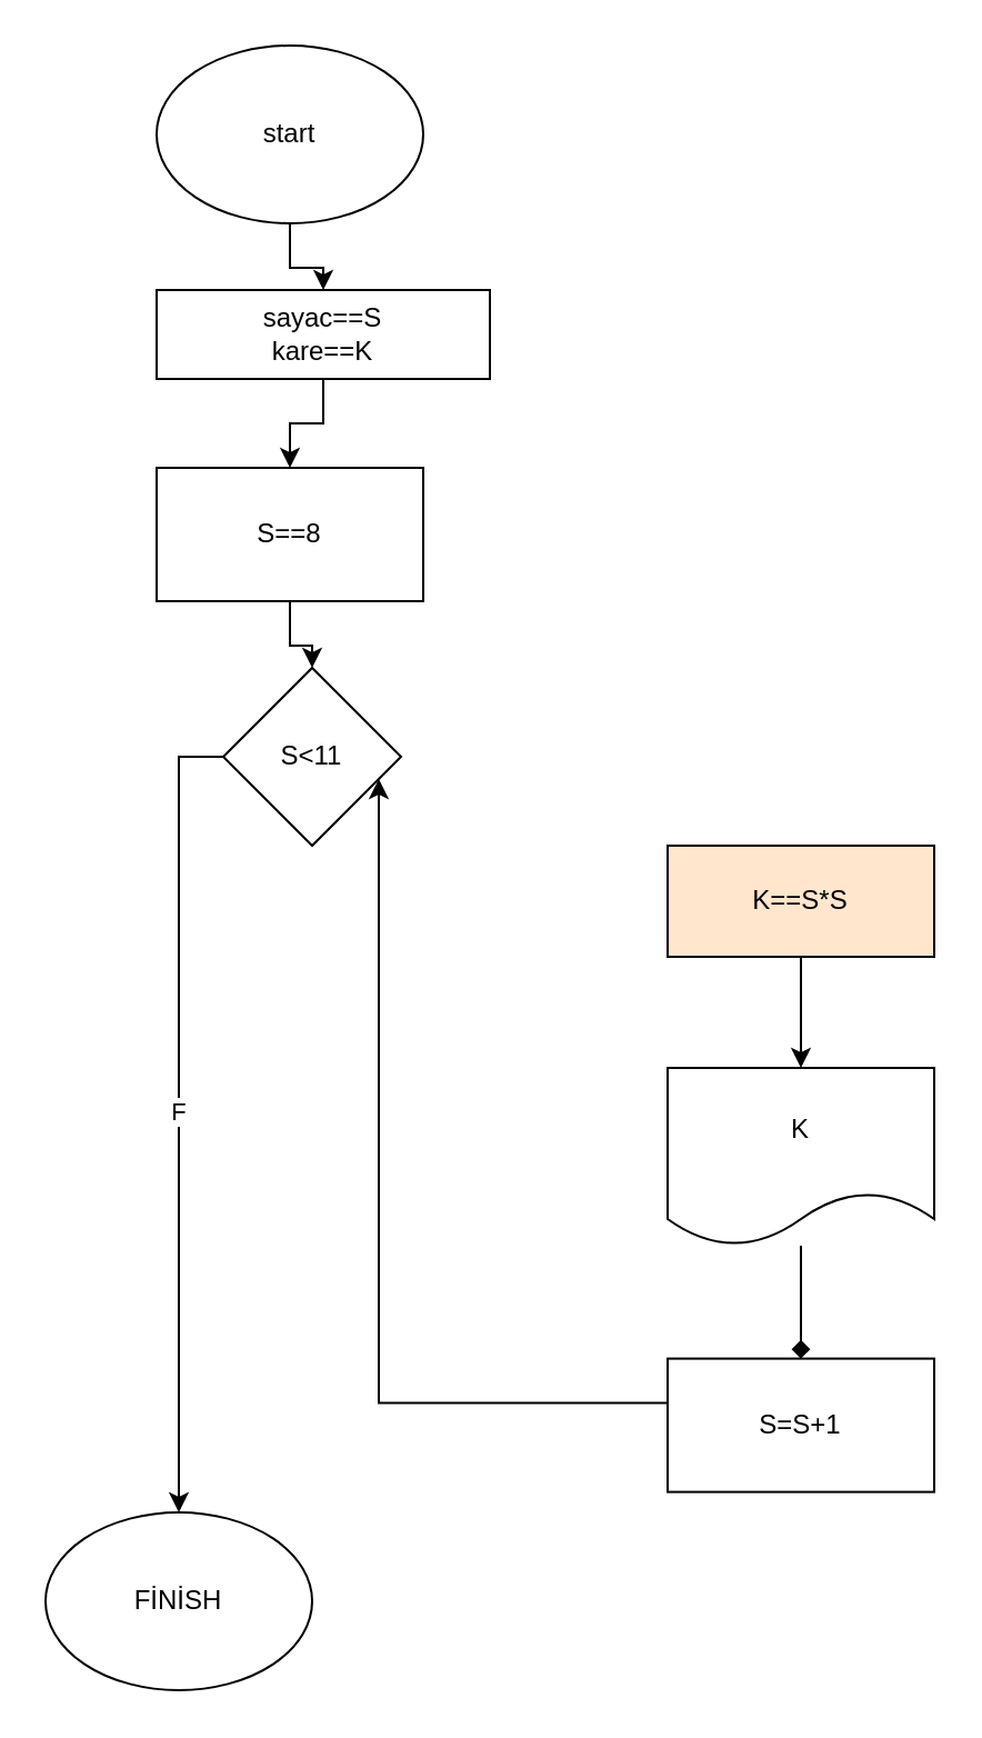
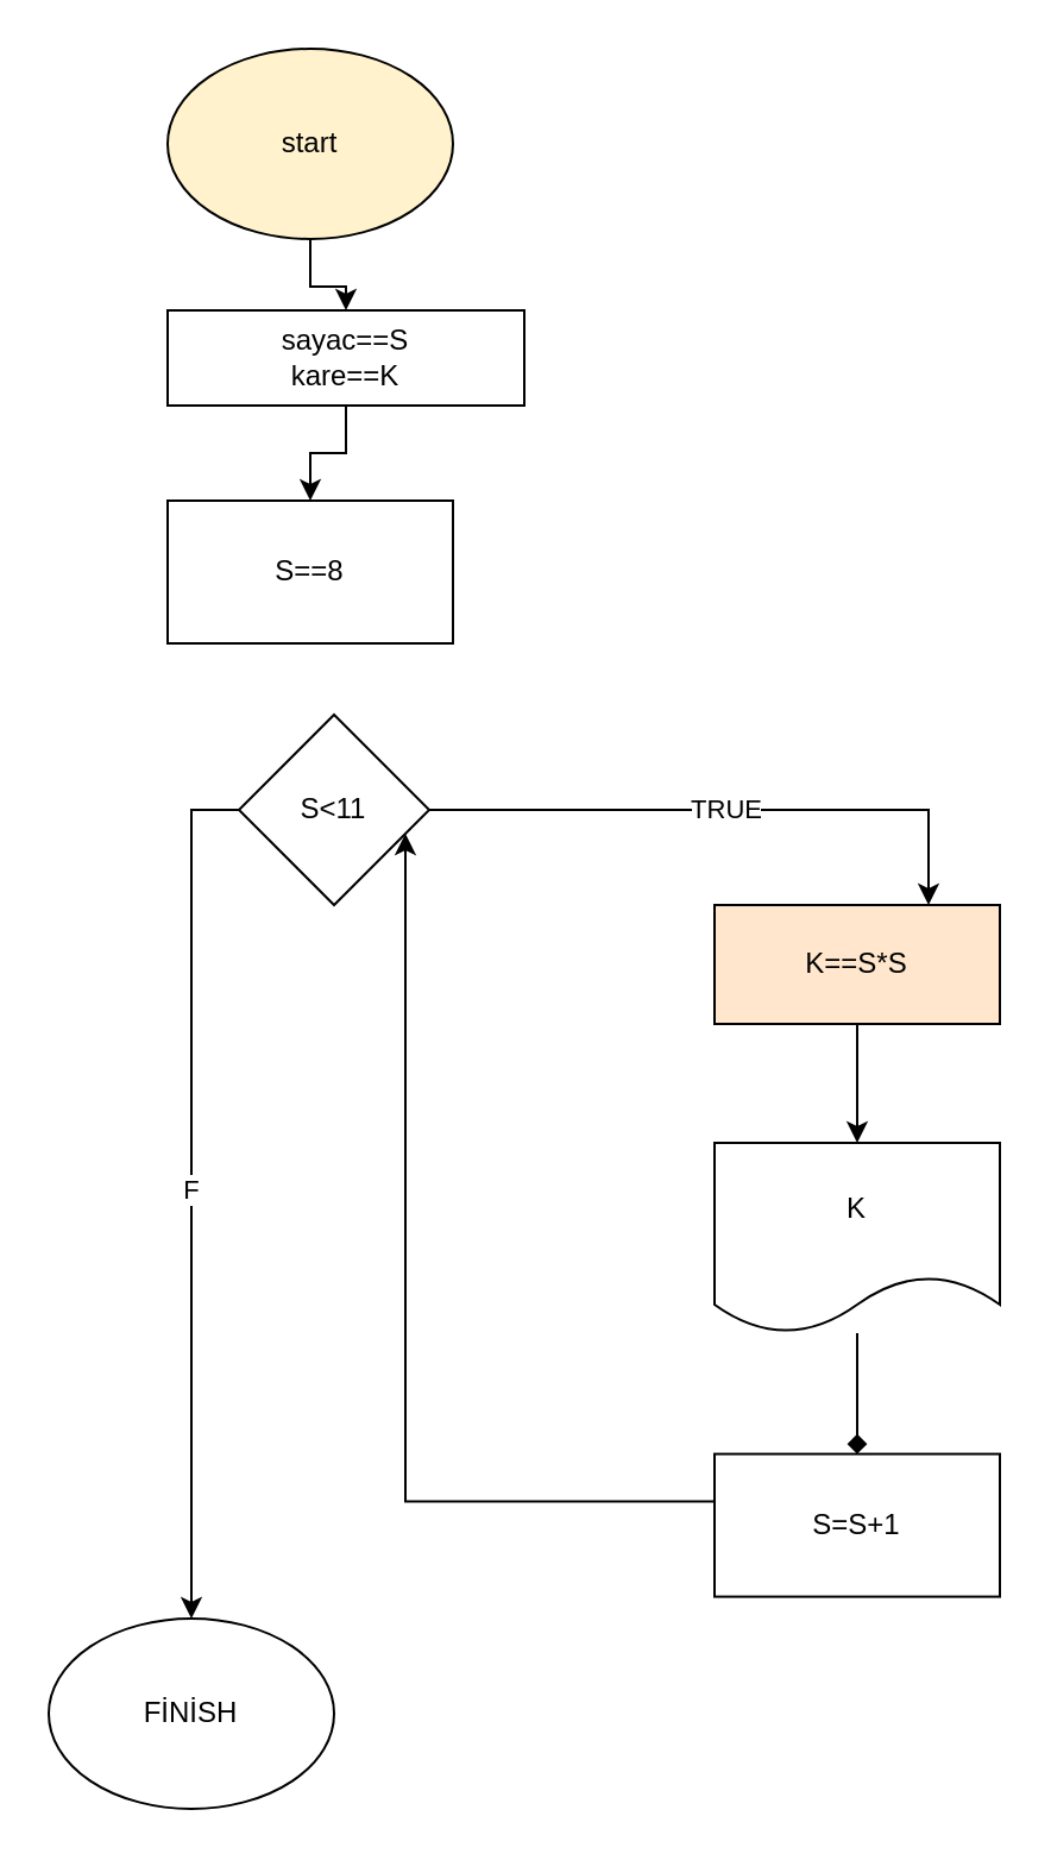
  <mxCell id="0" />
  <mxCell id="1" parent="0" />
  <mxCell id="2" style="edgeStyle=orthogonalEdgeStyle;rounded=0;orthogonalLoop=1;jettySize=auto;html=1;" parent="1" source="3" target="5" edge="1"><mxGeometry relative="1" as="geometry"><mxPoint x="130" y="160" as="targetPoint" /></mxGeometry></mxCell>
- <mxCell id="3" value="start" style="ellipse;whiteSpace=wrap;html=1;" parent="1" vertex="1"><mxGeometry x="70" y="20" width="120" height="80" as="geometry" /></mxCell>
+ <mxCell id="3" value="start" style="ellipse;whiteSpace=wrap;html=1;fillColor=#fff2cc;" parent="1" vertex="1"><mxGeometry x="70" y="20" width="120" height="80" as="geometry" /></mxCell>
  <mxCell id="4" style="edgeStyle=orthogonalEdgeStyle;rounded=0;orthogonalLoop=1;jettySize=auto;html=1;" parent="1" source="5" target="7" edge="1"><mxGeometry relative="1" as="geometry"><mxPoint x="130" y="240" as="targetPoint" /></mxGeometry></mxCell>
  <mxCell id="5" value="sayac==S&lt;br&gt;kare==K" style="rounded=0;whiteSpace=wrap;html=1;" parent="1" vertex="1"><mxGeometry x="70" y="130" width="150" height="40" as="geometry" /></mxCell>
- <mxCell id="6" style="edgeStyle=orthogonalEdgeStyle;rounded=0;orthogonalLoop=1;jettySize=auto;html=1;" parent="1" source="7" target="10" edge="1"><mxGeometry relative="1" as="geometry"><mxPoint x="130" y="320" as="targetPoint" /></mxGeometry></mxCell>
  <mxCell id="7" value="S==8" style="rounded=0;whiteSpace=wrap;html=1;" parent="1" vertex="1"><mxGeometry x="70" y="210" width="120" height="60" as="geometry" /></mxCell>
+ <mxCell id="8" value="TRUE" style="edgeStyle=orthogonalEdgeStyle;rounded=0;orthogonalLoop=1;jettySize=auto;html=1;entryX=0.75;entryY=0;entryDx=0;entryDy=0;" parent="1" source="10" target="12" edge="1"><mxGeometry relative="1" as="geometry" /></mxCell>
  <mxCell id="9" value="F" style="edgeStyle=orthogonalEdgeStyle;rounded=0;orthogonalLoop=1;jettySize=auto;html=1;" parent="1" source="10" edge="1"><mxGeometry relative="1" as="geometry"><mxPoint x="80" y="680" as="targetPoint" /></mxGeometry></mxCell>
  <mxCell id="10" value="S&amp;lt;11" style="rhombus;whiteSpace=wrap;html=1;" parent="1" vertex="1"><mxGeometry x="100" y="300" width="80" height="80" as="geometry" /></mxCell>
  <mxCell id="11" style="edgeStyle=orthogonalEdgeStyle;rounded=0;orthogonalLoop=1;jettySize=auto;html=1;" parent="1" source="12" edge="1"><mxGeometry relative="1" as="geometry"><mxPoint x="360" y="480" as="targetPoint" /></mxGeometry></mxCell>
  <mxCell id="12" value="K==S*S" style="rounded=0;whiteSpace=wrap;html=1;fillColor=#ffe6cc;" parent="1" vertex="1"><mxGeometry x="300" y="380" width="120" height="50" as="geometry" /></mxCell>
  <mxCell id="13" style="edgeStyle=orthogonalEdgeStyle;rounded=0;orthogonalLoop=1;jettySize=auto;html=1;endArrow=diamond;" parent="1" source="14" target="16" edge="1"><mxGeometry relative="1" as="geometry"><mxPoint x="360" y="640.8" as="targetPoint" /></mxGeometry></mxCell>
  <mxCell id="14" value="K" style="shape=document;whiteSpace=wrap;html=1;boundedLbl=1;" parent="1" vertex="1"><mxGeometry x="300" y="480" width="120" height="80" as="geometry" /></mxCell>
  <mxCell id="15" style="edgeStyle=orthogonalEdgeStyle;rounded=0;orthogonalLoop=1;jettySize=auto;html=1;" parent="1" edge="1"><mxGeometry relative="1" as="geometry"><mxPoint x="310" y="630.8" as="sourcePoint" /><mxPoint x="170" y="350" as="targetPoint" /><Array as="points"><mxPoint x="170" y="631" /></Array></mxGeometry></mxCell>
  <mxCell id="16" value="S=S+1" style="rounded=0;whiteSpace=wrap;html=1;" parent="1" vertex="1"><mxGeometry x="300" y="610.8" width="120" height="60" as="geometry" /></mxCell>
  <mxCell id="17" value="FİNİSH" style="ellipse;whiteSpace=wrap;html=1;" parent="1" vertex="1"><mxGeometry x="20" y="680" width="120" height="80" as="geometry" /></mxCell>
